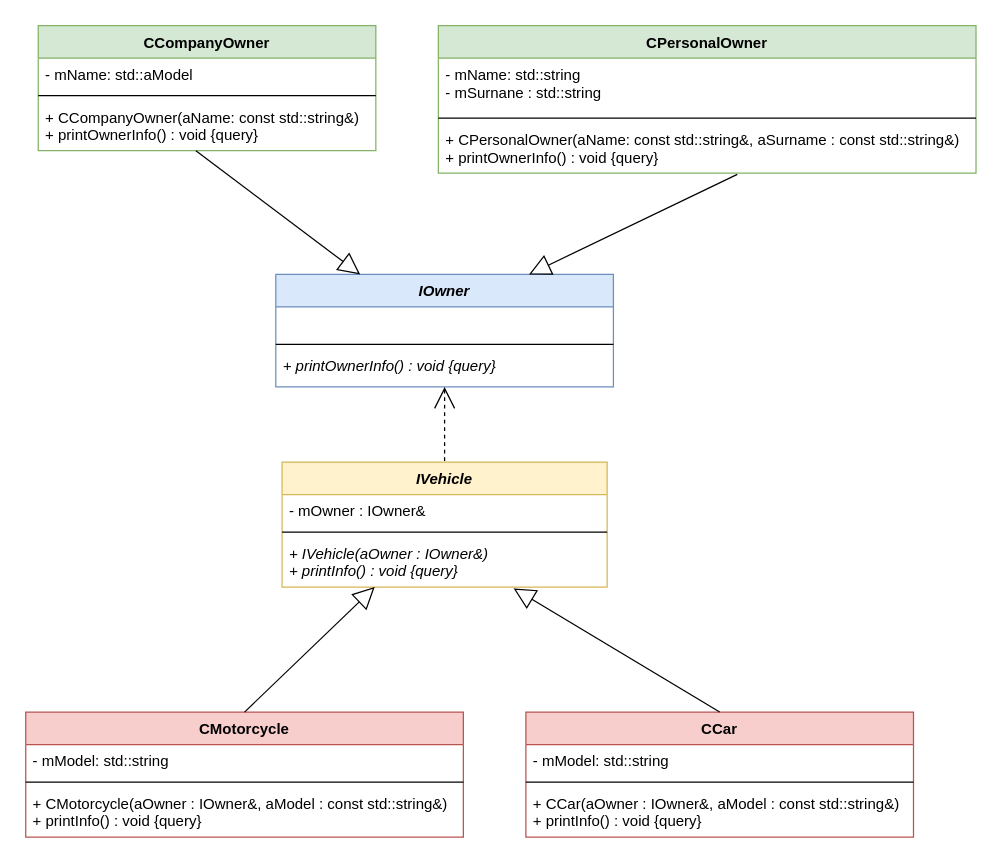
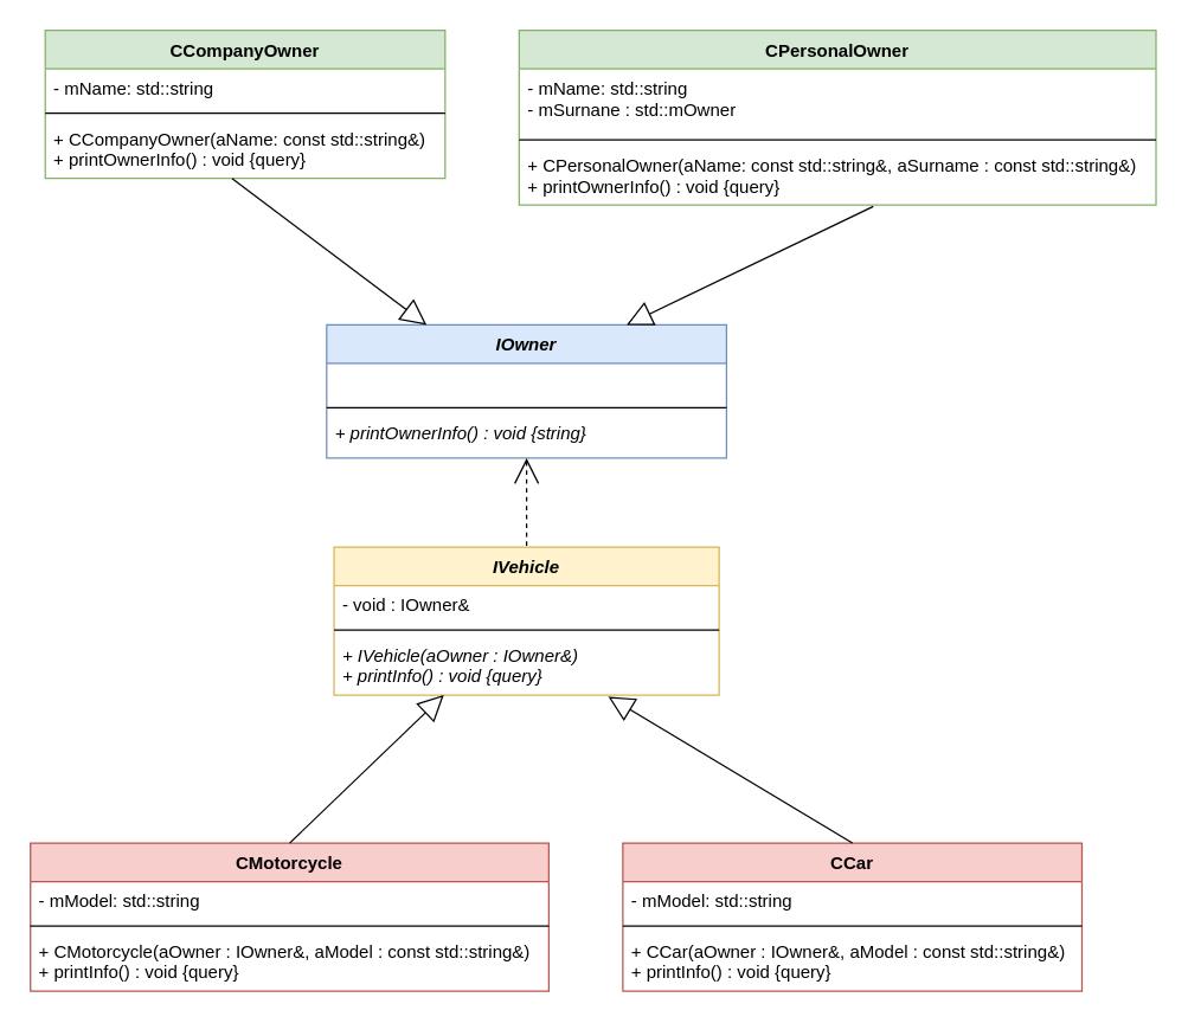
  <mxCell id="0" />
  <mxCell id="1" parent="0" />
  <mxCell id="2" value="IVehicle" style="swimlane;fontStyle=3;align=center;verticalAlign=top;childLayout=stackLayout;horizontal=1;startSize=26;horizontalStack=0;resizeParent=1;resizeParentMax=0;resizeLast=0;collapsible=1;marginBottom=0;fillColor=#fff2cc;strokeColor=#d6b656;" vertex="1" parent="1"><mxGeometry x="225" y="369" width="260" height="100" as="geometry" /></mxCell>
- <mxCell id="3" value="- mOwner : IOwner&amp;" style="text;strokeColor=none;fillColor=none;align=left;verticalAlign=top;spacingLeft=4;spacingRight=4;overflow=hidden;rotatable=0;points=[[0,0.5],[1,0.5]];portConstraint=eastwest;" vertex="1" parent="2"><mxGeometry y="26" width="260" height="26" as="geometry" /></mxCell>
+ <mxCell id="3" value="- void : IOwner&amp;" style="text;strokeColor=none;fillColor=none;align=left;verticalAlign=top;spacingLeft=4;spacingRight=4;overflow=hidden;rotatable=0;points=[[0,0.5],[1,0.5]];portConstraint=eastwest;" vertex="1" parent="2"><mxGeometry y="26" width="260" height="26" as="geometry" /></mxCell>
  <mxCell id="4" value="" style="line;strokeWidth=1;fillColor=none;align=left;verticalAlign=middle;spacingTop=-1;spacingLeft=3;spacingRight=3;rotatable=0;labelPosition=right;points=[];portConstraint=eastwest;" vertex="1" parent="2"><mxGeometry y="52" width="260" height="8" as="geometry" /></mxCell>
  <mxCell id="5" value="+ IVehicle(aOwner : IOwner&amp;)&#10;+ printInfo() : void {query}" style="text;strokeColor=none;fillColor=none;align=left;verticalAlign=top;spacingLeft=4;spacingRight=4;overflow=hidden;rotatable=0;points=[[0,0.5],[1,0.5]];portConstraint=eastwest;fontStyle=2" vertex="1" parent="2"><mxGeometry y="60" width="260" height="40" as="geometry" /></mxCell>
  <mxCell id="6" value="CCar" style="swimlane;fontStyle=1;align=center;verticalAlign=top;childLayout=stackLayout;horizontal=1;startSize=26;horizontalStack=0;resizeParent=1;resizeParentMax=0;resizeLast=0;collapsible=1;marginBottom=0;fillColor=#f8cecc;strokeColor=#b85450;" vertex="1" parent="1"><mxGeometry x="420" y="569" width="310" height="100" as="geometry" /></mxCell>
  <mxCell id="7" value="- mModel: std::string" style="text;strokeColor=none;fillColor=none;align=left;verticalAlign=top;spacingLeft=4;spacingRight=4;overflow=hidden;rotatable=0;points=[[0,0.5],[1,0.5]];portConstraint=eastwest;" vertex="1" parent="6"><mxGeometry y="26" width="310" height="26" as="geometry" /></mxCell>
  <mxCell id="8" value="" style="line;strokeWidth=1;fillColor=none;align=left;verticalAlign=middle;spacingTop=-1;spacingLeft=3;spacingRight=3;rotatable=0;labelPosition=right;points=[];portConstraint=eastwest;" vertex="1" parent="6"><mxGeometry y="52" width="310" height="8" as="geometry" /></mxCell>
  <mxCell id="9" value="+ CCar(aOwner : IOwner&amp;, aModel : const std::string&amp;)&#10;+ printInfo() : void {query}" style="text;strokeColor=none;fillColor=none;align=left;verticalAlign=top;spacingLeft=4;spacingRight=4;overflow=hidden;rotatable=0;points=[[0,0.5],[1,0.5]];portConstraint=eastwest;" vertex="1" parent="6"><mxGeometry y="60" width="310" height="40" as="geometry" /></mxCell>
  <mxCell id="10" value="CCompanyOwner" style="swimlane;fontStyle=1;align=center;verticalAlign=top;childLayout=stackLayout;horizontal=1;startSize=26;horizontalStack=0;resizeParent=1;resizeParentMax=0;resizeLast=0;collapsible=1;marginBottom=0;fillColor=#d5e8d4;strokeColor=#82b366;" vertex="1" parent="1"><mxGeometry x="30" y="20" width="270" height="100" as="geometry" /></mxCell>
- <mxCell id="11" value="- mName: std::aModel" style="text;strokeColor=none;fillColor=none;align=left;verticalAlign=top;spacingLeft=4;spacingRight=4;overflow=hidden;rotatable=0;points=[[0,0.5],[1,0.5]];portConstraint=eastwest;" vertex="1" parent="10"><mxGeometry y="26" width="270" height="26" as="geometry" /></mxCell>
+ <mxCell id="11" value="- mName: std::string" style="text;strokeColor=none;fillColor=none;align=left;verticalAlign=top;spacingLeft=4;spacingRight=4;overflow=hidden;rotatable=0;points=[[0,0.5],[1,0.5]];portConstraint=eastwest;" vertex="1" parent="10"><mxGeometry y="26" width="270" height="26" as="geometry" /></mxCell>
  <mxCell id="12" value="" style="line;strokeWidth=1;fillColor=none;align=left;verticalAlign=middle;spacingTop=-1;spacingLeft=3;spacingRight=3;rotatable=0;labelPosition=right;points=[];portConstraint=eastwest;" vertex="1" parent="10"><mxGeometry y="52" width="270" height="8" as="geometry" /></mxCell>
  <mxCell id="13" value="+ CCompanyOwner(aName: const std::string&amp;)&#10;+ printOwnerInfo() : void {query}" style="text;strokeColor=none;fillColor=none;align=left;verticalAlign=top;spacingLeft=4;spacingRight=4;overflow=hidden;rotatable=0;points=[[0,0.5],[1,0.5]];portConstraint=eastwest;" vertex="1" parent="10"><mxGeometry y="60" width="270" height="40" as="geometry" /></mxCell>
  <mxCell id="14" value="CMotorcycle" style="swimlane;fontStyle=1;align=center;verticalAlign=top;childLayout=stackLayout;horizontal=1;startSize=26;horizontalStack=0;resizeParent=1;resizeParentMax=0;resizeLast=0;collapsible=1;marginBottom=0;fillColor=#f8cecc;strokeColor=#b85450;" vertex="1" parent="1"><mxGeometry x="20" y="569" width="350" height="100" as="geometry" /></mxCell>
  <mxCell id="15" value="- mModel: std::string" style="text;strokeColor=none;fillColor=none;align=left;verticalAlign=top;spacingLeft=4;spacingRight=4;overflow=hidden;rotatable=0;points=[[0,0.5],[1,0.5]];portConstraint=eastwest;" vertex="1" parent="14"><mxGeometry y="26" width="350" height="26" as="geometry" /></mxCell>
  <mxCell id="16" value="" style="line;strokeWidth=1;fillColor=none;align=left;verticalAlign=middle;spacingTop=-1;spacingLeft=3;spacingRight=3;rotatable=0;labelPosition=right;points=[];portConstraint=eastwest;" vertex="1" parent="14"><mxGeometry y="52" width="350" height="8" as="geometry" /></mxCell>
  <mxCell id="17" value="+ CMotorcycle(aOwner : IOwner&amp;, aModel : const std::string&amp;)&#10;+ printInfo() : void {query}" style="text;strokeColor=none;fillColor=none;align=left;verticalAlign=top;spacingLeft=4;spacingRight=4;overflow=hidden;rotatable=0;points=[[0,0.5],[1,0.5]];portConstraint=eastwest;" vertex="1" parent="14"><mxGeometry y="60" width="350" height="40" as="geometry" /></mxCell>
  <mxCell id="18" value="IOwner" style="swimlane;fontStyle=3;align=center;verticalAlign=top;childLayout=stackLayout;horizontal=1;startSize=26;horizontalStack=0;resizeParent=1;resizeParentMax=0;resizeLast=0;collapsible=1;marginBottom=0;fillColor=#dae8fc;strokeColor=#6c8ebf;" vertex="1" parent="1"><mxGeometry x="220" y="219" width="270" height="90" as="geometry" /></mxCell>
  <mxCell id="19" value=" " style="text;strokeColor=none;fillColor=none;align=left;verticalAlign=top;spacingLeft=4;spacingRight=4;overflow=hidden;rotatable=0;points=[[0,0.5],[1,0.5]];portConstraint=eastwest;" vertex="1" parent="18"><mxGeometry y="26" width="270" height="26" as="geometry" /></mxCell>
  <mxCell id="20" value="" style="line;strokeWidth=1;fillColor=none;align=left;verticalAlign=middle;spacingTop=-1;spacingLeft=3;spacingRight=3;rotatable=0;labelPosition=right;points=[];portConstraint=eastwest;" vertex="1" parent="18"><mxGeometry y="52" width="270" height="8" as="geometry" /></mxCell>
- <mxCell id="21" value="+ printOwnerInfo() : void {query}" style="text;strokeColor=none;fillColor=none;align=left;verticalAlign=top;spacingLeft=4;spacingRight=4;overflow=hidden;rotatable=0;points=[[0,0.5],[1,0.5]];portConstraint=eastwest;fontStyle=2" vertex="1" parent="18"><mxGeometry y="60" width="270" height="30" as="geometry" /></mxCell>
+ <mxCell id="21" value="+ printOwnerInfo() : void {string}" style="text;strokeColor=none;fillColor=none;align=left;verticalAlign=top;spacingLeft=4;spacingRight=4;overflow=hidden;rotatable=0;points=[[0,0.5],[1,0.5]];portConstraint=eastwest;fontStyle=2" vertex="1" parent="18"><mxGeometry y="60" width="270" height="30" as="geometry" /></mxCell>
  <mxCell id="22" value="CPersonalOwner" style="swimlane;fontStyle=1;align=center;verticalAlign=top;childLayout=stackLayout;horizontal=1;startSize=26;horizontalStack=0;resizeParent=1;resizeParentMax=0;resizeLast=0;collapsible=1;marginBottom=0;fillColor=#d5e8d4;strokeColor=#82b366;" vertex="1" parent="1"><mxGeometry x="350" y="20" width="430" height="118" as="geometry" /></mxCell>
- <mxCell id="23" value="- mName: std::string&#10;- mSurnane : std::string" style="text;strokeColor=none;fillColor=none;align=left;verticalAlign=top;spacingLeft=4;spacingRight=4;overflow=hidden;rotatable=0;points=[[0,0.5],[1,0.5]];portConstraint=eastwest;" vertex="1" parent="22"><mxGeometry y="26" width="430" height="44" as="geometry" /></mxCell>
+ <mxCell id="23" value="- mName: std::string&#10;- mSurnane : std::mOwner" style="text;strokeColor=none;fillColor=none;align=left;verticalAlign=top;spacingLeft=4;spacingRight=4;overflow=hidden;rotatable=0;points=[[0,0.5],[1,0.5]];portConstraint=eastwest;" vertex="1" parent="22"><mxGeometry y="26" width="430" height="44" as="geometry" /></mxCell>
  <mxCell id="24" value="" style="line;strokeWidth=1;fillColor=none;align=left;verticalAlign=middle;spacingTop=-1;spacingLeft=3;spacingRight=3;rotatable=0;labelPosition=right;points=[];portConstraint=eastwest;" vertex="1" parent="22"><mxGeometry y="70" width="430" height="8" as="geometry" /></mxCell>
  <mxCell id="25" value="+ CPersonalOwner(aName: const std::string&amp;, aSurname : const std::string&amp;)&#10;+ printOwnerInfo() : void {query}" style="text;strokeColor=none;fillColor=none;align=left;verticalAlign=top;spacingLeft=4;spacingRight=4;overflow=hidden;rotatable=0;points=[[0,0.5],[1,0.5]];portConstraint=eastwest;fontStyle=0" vertex="1" parent="22"><mxGeometry y="78" width="430" height="40" as="geometry" /></mxCell>
  <mxCell id="26" value="" style="endArrow=none;html=1;entryX=0.467;entryY=1;entryDx=0;entryDy=0;entryPerimeter=0;exitX=0.25;exitY=0;exitDx=0;exitDy=0;endFill=0;startArrow=block;startFill=0;endSize=12;startSize=15;" edge="1" parent="1" source="18" target="13"><mxGeometry width="50" height="50" relative="1" as="geometry"><mxPoint x="40" y="309" as="sourcePoint" /><mxPoint x="90" y="259" as="targetPoint" /></mxGeometry></mxCell>
  <mxCell id="27" value="" style="endArrow=none;html=1;entryX=0.556;entryY=1.025;entryDx=0;entryDy=0;entryPerimeter=0;exitX=0.75;exitY=0;exitDx=0;exitDy=0;endFill=0;startArrow=block;startFill=0;endSize=12;startSize=15;" edge="1" parent="1" source="18" target="25"><mxGeometry width="50" height="50" relative="1" as="geometry"><mxPoint x="365" y="229" as="sourcePoint" /><mxPoint x="166.09" y="130" as="targetPoint" /></mxGeometry></mxCell>
  <mxCell id="28" value="" style="endArrow=none;html=1;entryX=0.5;entryY=0;entryDx=0;entryDy=0;exitX=0.285;exitY=1;exitDx=0;exitDy=0;endFill=0;startArrow=block;startFill=0;endSize=12;startSize=15;exitPerimeter=0;" edge="1" parent="1" source="5" target="14"><mxGeometry width="50" height="50" relative="1" as="geometry"><mxPoint x="297.5" y="199" as="sourcePoint" /><mxPoint x="166.09" y="100" as="targetPoint" /></mxGeometry></mxCell>
  <mxCell id="29" value="" style="endArrow=none;html=1;entryX=0.5;entryY=0;entryDx=0;entryDy=0;exitX=0.712;exitY=1.025;exitDx=0;exitDy=0;endFill=0;startArrow=block;startFill=0;endSize=12;startSize=15;exitPerimeter=0;" edge="1" parent="1" source="5" target="6"><mxGeometry width="50" height="50" relative="1" as="geometry"><mxPoint x="309.1" y="479" as="sourcePoint" /><mxPoint x="205" y="579" as="targetPoint" /></mxGeometry></mxCell>
  <mxCell id="30" value="" style="endArrow=none;html=1;entryX=0.5;entryY=0;entryDx=0;entryDy=0;endFill=0;startArrow=open;startFill=0;endSize=12;startSize=15;dashed=1;" edge="1" parent="1" target="2"><mxGeometry width="50" height="50" relative="1" as="geometry"><mxPoint x="355" y="309" as="sourcePoint" /><mxPoint x="205" y="609" as="targetPoint" /></mxGeometry></mxCell>
